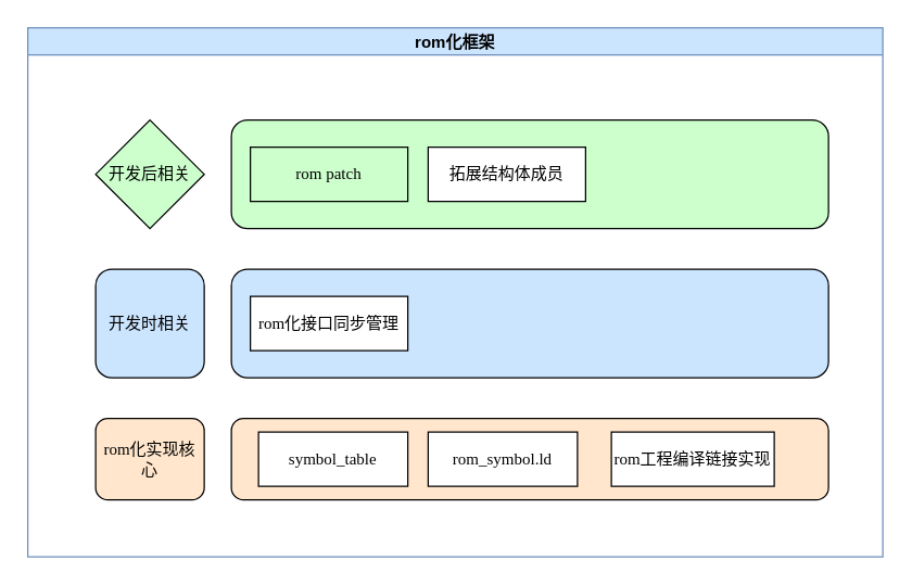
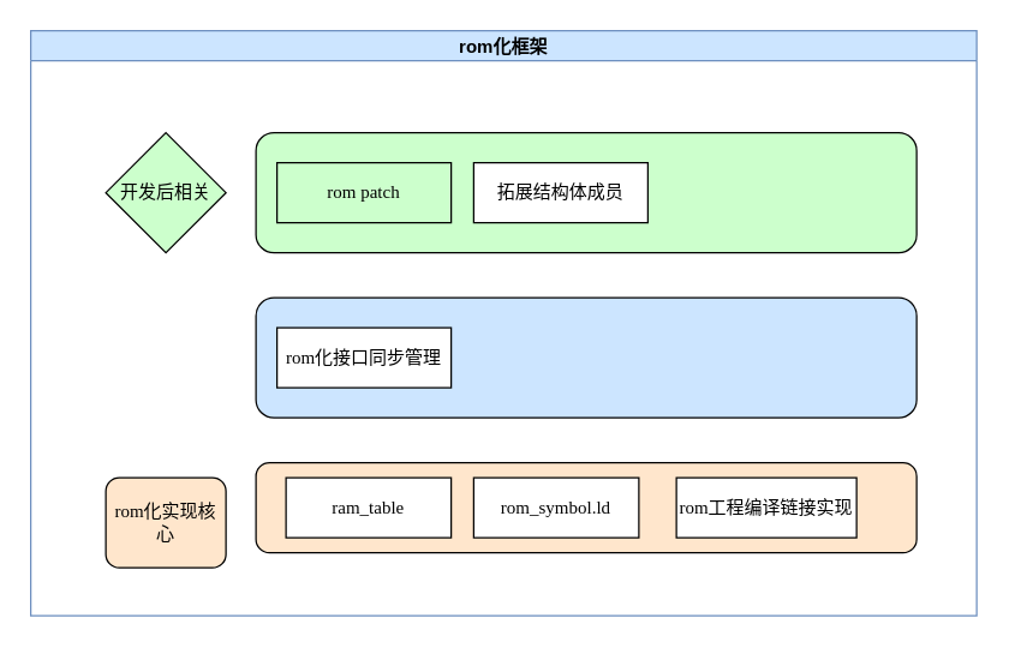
  <mxCell id="0" />
  <mxCell id="1" parent="0" />
  <mxCell id="2" value="rom化框架" style="swimlane;startSize=20;horizontal=1;containerType=tree;fillColor=#CCE5FF;strokeColor=#6c8ebf;swimlaneFillColor=#FFFFFF;" parent="1" vertex="1"><mxGeometry x="20" y="20" width="630" height="390" as="geometry" /></mxCell>
  <mxCell id="3" value="" style="rounded=1;whiteSpace=wrap;html=1;fillColor=#FFE6CC;fontFamily=Lucida Console;" parent="2" vertex="1"><mxGeometry x="150" y="288" width="440" height="60" as="geometry" /></mxCell>
- <mxCell id="4" value="开发时相关" style="rounded=1;whiteSpace=wrap;html=1;labelBackgroundColor=none;fontFamily=Lucida Console;fillColor=#CCE5FF;" parent="2" vertex="1"><mxGeometry x="50" y="178" width="80" height="80" as="geometry" /></mxCell>
- <mxCell id="5" value="rom化实现核心&lt;br&gt;" style="rounded=1;whiteSpace=wrap;html=1;fillColor=#FFE6CC;fontFamily=Lucida Console;" parent="2" vertex="1"><mxGeometry x="50" y="288" width="80" height="60" as="geometry" /></mxCell>
- <mxCell id="6" value="symbol_table" style="rounded=0;whiteSpace=wrap;html=1;labelBackgroundColor=none;fontFamily=Lucida Console;fillColor=#FFFFFF;" parent="2" vertex="1"><mxGeometry x="170" y="298" width="110" height="40" as="geometry" /></mxCell>
+ <mxCell id="5" value="rom化实现核心&lt;br&gt;" style="rounded=1;whiteSpace=wrap;html=1;fillColor=#FFE6CC;fontFamily=Lucida Console;" parent="2" vertex="1"><mxGeometry x="50" y="298" width="80" height="60" as="geometry" /></mxCell>
+ <mxCell id="6" value="ram_table" style="rounded=0;whiteSpace=wrap;html=1;labelBackgroundColor=none;fontFamily=Lucida Console;fillColor=#FFFFFF;" parent="2" vertex="1"><mxGeometry x="170" y="298" width="110" height="40" as="geometry" /></mxCell>
  <mxCell id="7" value="rom_symbol.ld" style="rounded=0;whiteSpace=wrap;html=1;labelBackgroundColor=none;fontFamily=Lucida Console;fillColor=#FFFFFF;" parent="2" vertex="1"><mxGeometry x="295" y="298" width="110" height="40" as="geometry" /></mxCell>
  <mxCell id="8" value="" style="rounded=1;whiteSpace=wrap;html=1;labelBackgroundColor=none;fontFamily=Lucida Console;fillColor=#CCE5FF;" parent="2" vertex="1"><mxGeometry x="150" y="178" width="440" height="80" as="geometry" /></mxCell>
  <mxCell id="9" value="rom工程编译链接实现" style="rounded=0;whiteSpace=wrap;html=1;labelBackgroundColor=none;fontFamily=Lucida Console;fillColor=#FFFFFF;" parent="2" vertex="1"><mxGeometry x="430" y="298" width="120" height="40" as="geometry" /></mxCell>
  <mxCell id="10" value="rom化接口同步管理" style="rounded=0;whiteSpace=wrap;html=1;labelBackgroundColor=none;fontFamily=Lucida Console;fillColor=#FFFFFF;" parent="2" vertex="1"><mxGeometry x="164" y="198" width="116" height="40" as="geometry" /></mxCell>
  <mxCell id="11" value="开发后相关" style="rhombus;whiteSpace=wrap;html=1;labelBackgroundColor=none;fontFamily=Lucida Console;fillColor=#CCFFCC;" parent="2" vertex="1"><mxGeometry x="50" y="68" width="80" height="80" as="geometry" /></mxCell>
  <mxCell id="12" value="" style="rounded=1;whiteSpace=wrap;html=1;labelBackgroundColor=none;fontFamily=Lucida Console;fillColor=#CCFFCC;" parent="2" vertex="1"><mxGeometry x="150" y="68" width="440" height="80" as="geometry" /></mxCell>
  <mxCell id="13" value="rom patch" style="rounded=0;whiteSpace=wrap;html=1;labelBackgroundColor=none;fontFamily=Lucida Console;fillColor=#ccffcc;" parent="2" vertex="1"><mxGeometry x="164" y="88" width="116" height="40" as="geometry" /></mxCell>
  <mxCell id="14" value="拓展结构体成员" style="rounded=0;whiteSpace=wrap;html=1;labelBackgroundColor=none;fontFamily=Lucida Console;fillColor=#FFFFFF;" parent="2" vertex="1"><mxGeometry x="295" y="88" width="116" height="40" as="geometry" /></mxCell>
